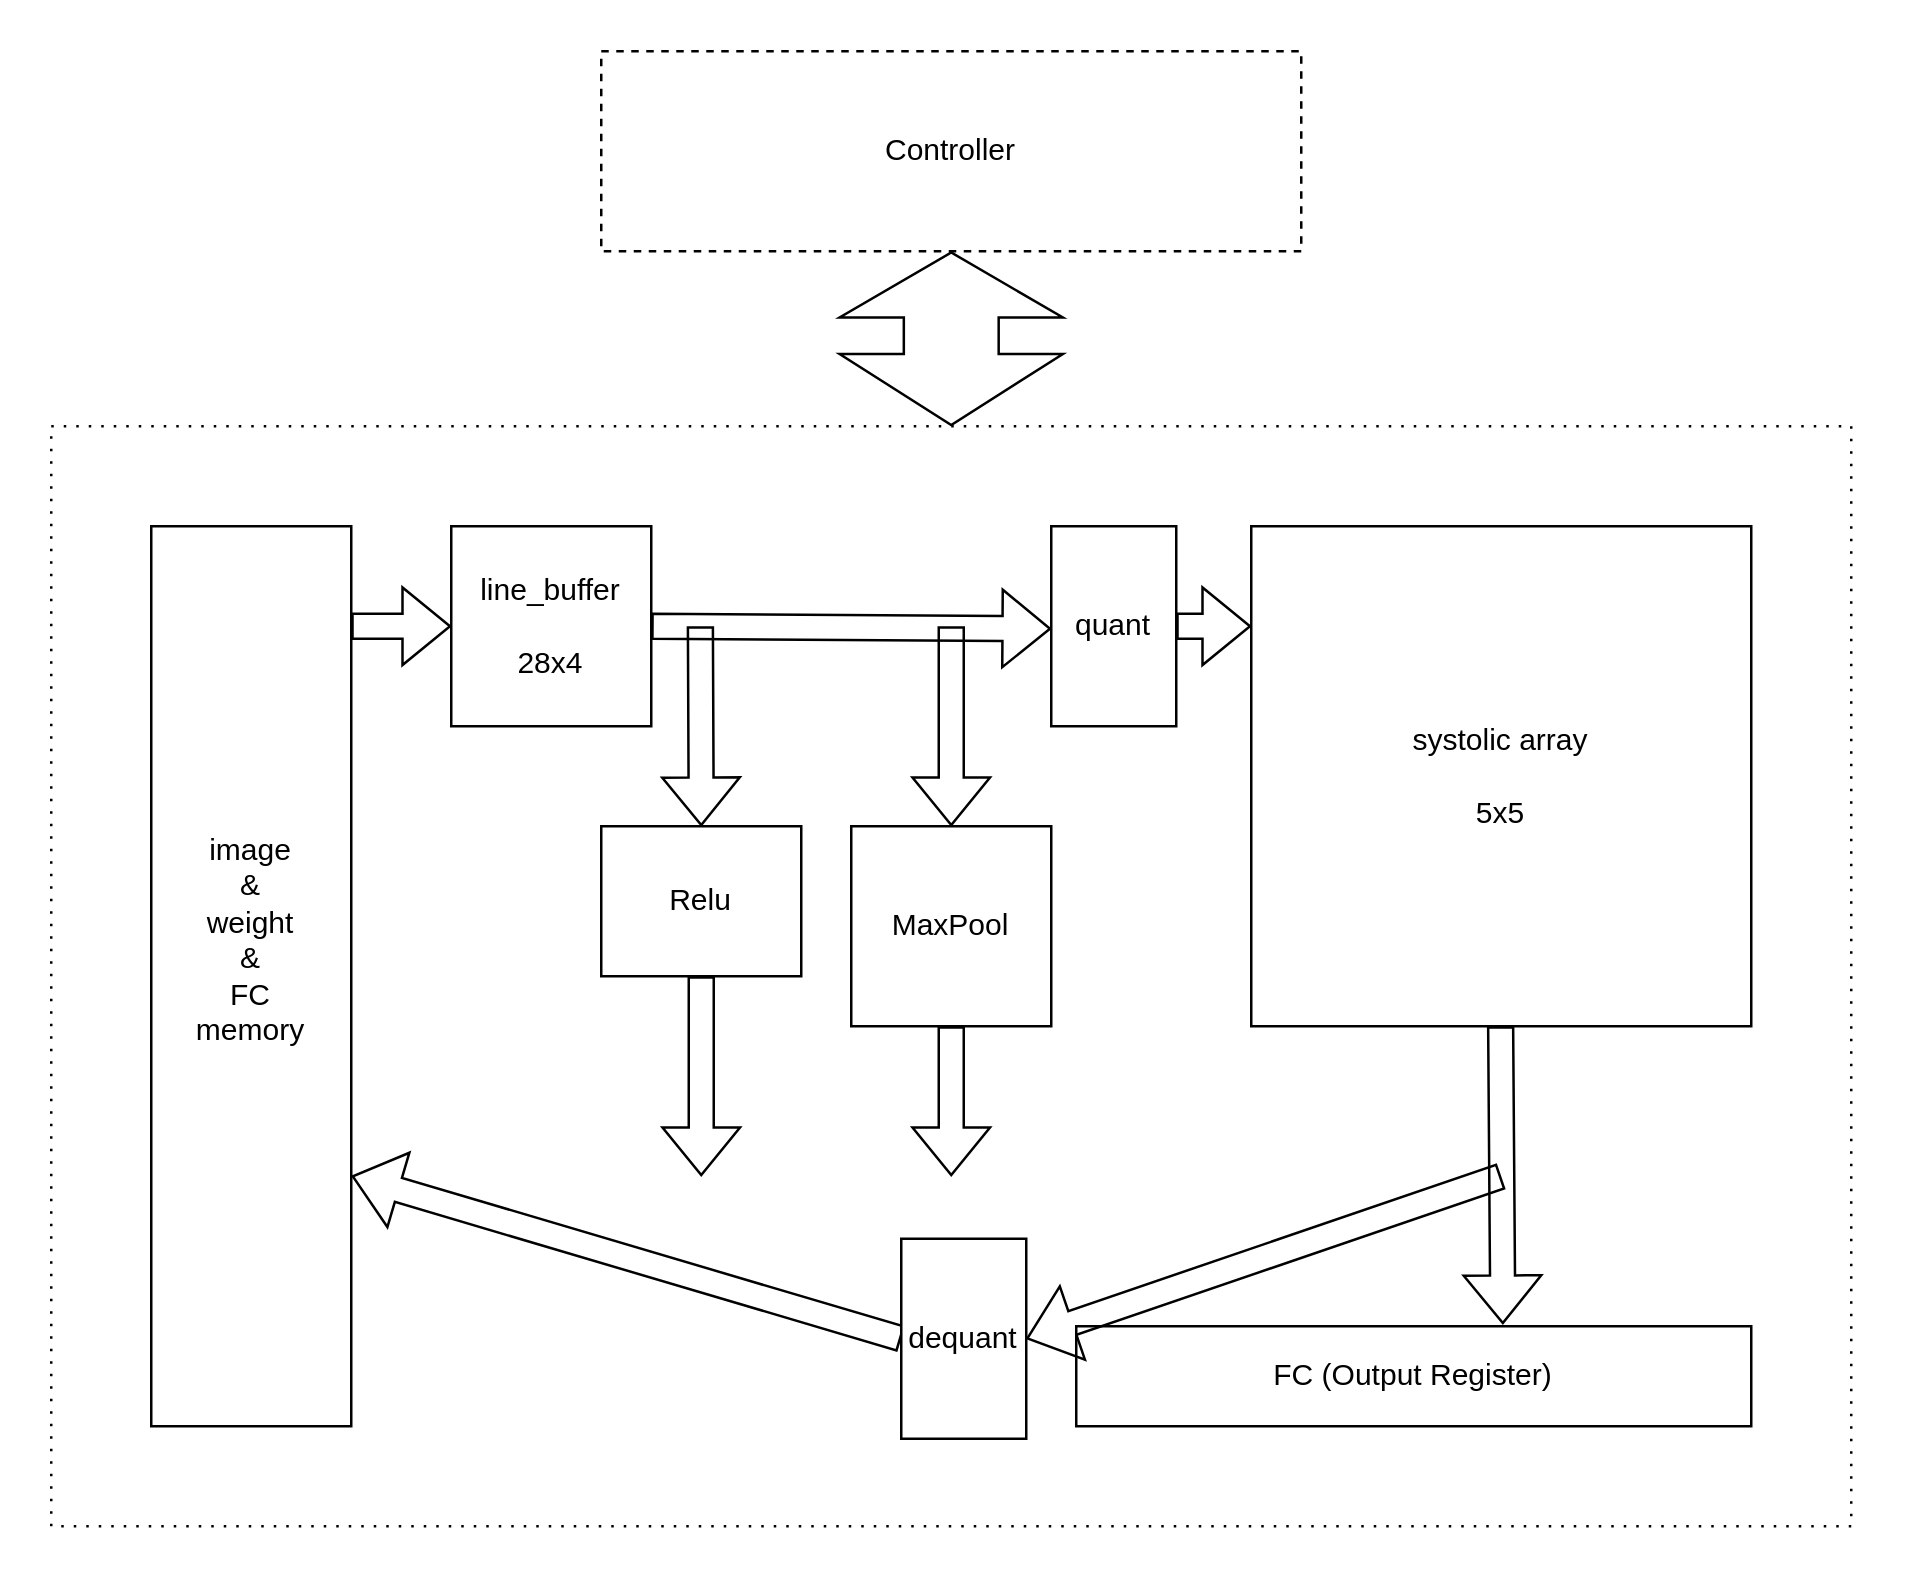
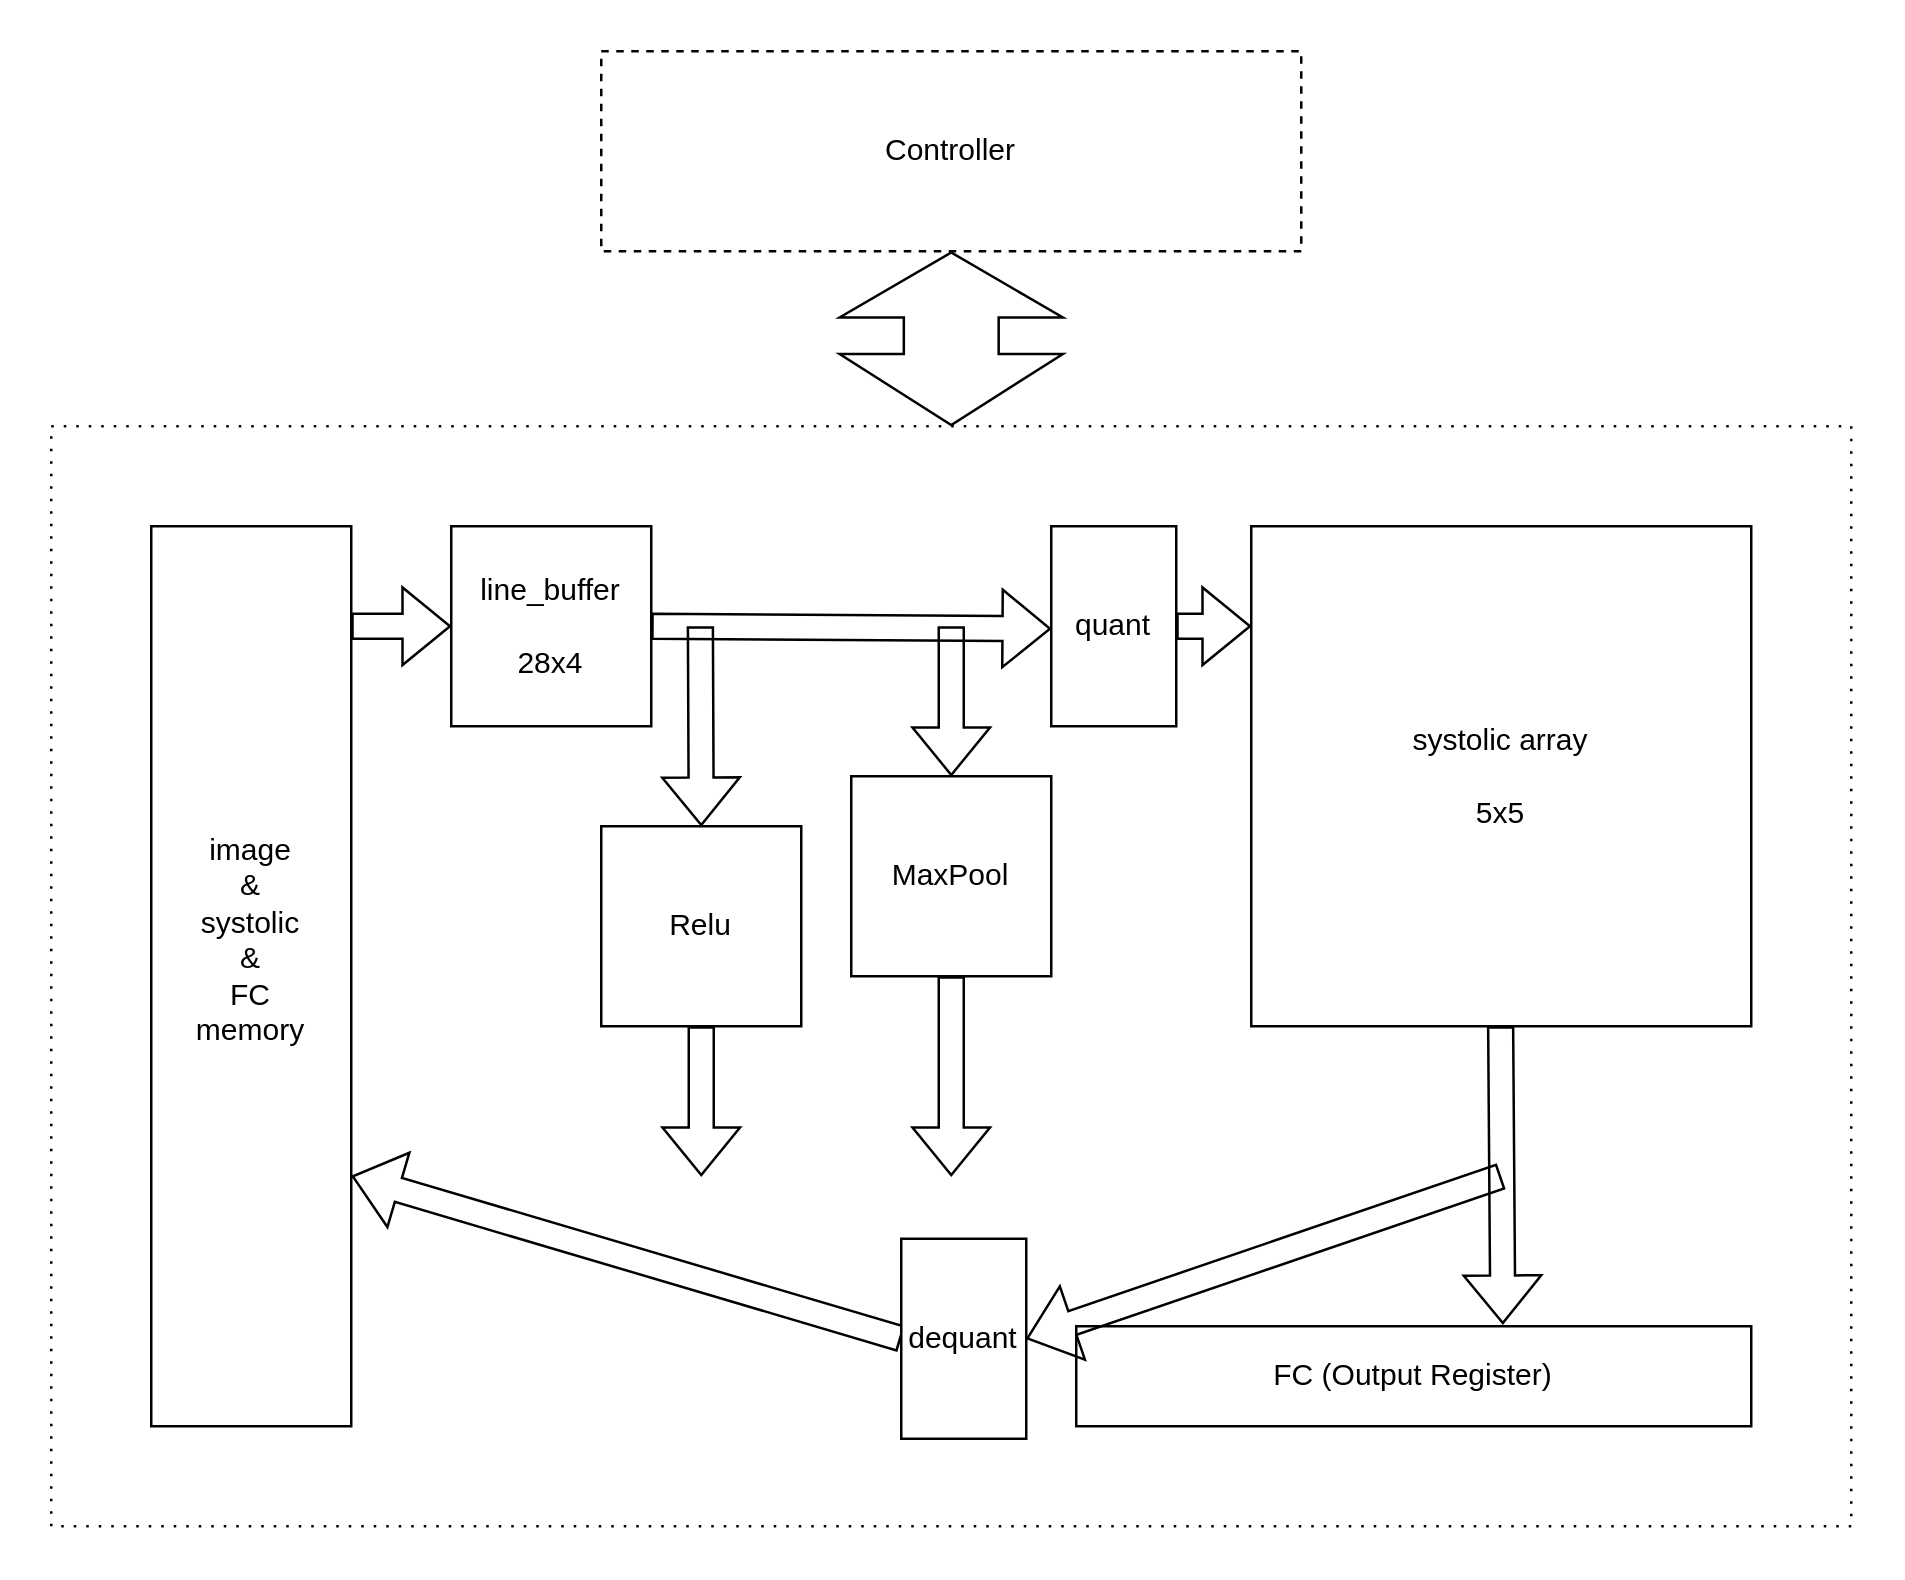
  <mxCell id="0" />
  <mxCell id="1" parent="0" />
  <mxCell id="2" value="" style="rounded=0;whiteSpace=wrap;html=1;dashed=1;dashPattern=1 4;" parent="1" vertex="1"><mxGeometry x="20" y="170" width="720" height="440" as="geometry" /></mxCell>
  <mxCell id="3" value="&lt;div&gt;systolic array&lt;/div&gt;&lt;div&gt;&lt;br&gt;&lt;/div&gt;&lt;div&gt;5x5&lt;/div&gt;" style="whiteSpace=wrap;html=1;aspect=fixed;" parent="1" vertex="1"><mxGeometry x="500" y="210" width="200" height="200" as="geometry" /></mxCell>
  <mxCell id="4" value="line_buffer&lt;div&gt;&lt;br&gt;&lt;/div&gt;&lt;div&gt;28x4&lt;/div&gt;" style="rounded=0;whiteSpace=wrap;html=1;" parent="1" vertex="1"><mxGeometry x="180" y="210" width="80" height="80" as="geometry" /></mxCell>
- <mxCell id="5" value="image&lt;div&gt;&amp;amp;&lt;/div&gt;&lt;div&gt;weight&lt;/div&gt;&lt;div&gt;&amp;amp;&lt;/div&gt;&lt;div&gt;FC&lt;/div&gt;&lt;div&gt;memory&lt;/div&gt;&lt;div&gt;&lt;br&gt;&lt;/div&gt;&lt;div&gt;&lt;br&gt;&lt;/div&gt;" style="rounded=0;whiteSpace=wrap;html=1;" parent="1" vertex="1"><mxGeometry x="60" y="210" width="80" height="360" as="geometry" /></mxCell>
- <mxCell id="6" value="MaxPool" style="whiteSpace=wrap;html=1;aspect=fixed;" parent="1" vertex="1"><mxGeometry x="340" y="330" width="80" height="80" as="geometry" /></mxCell>
+ <mxCell id="5" value="image&lt;div&gt;&amp;amp;&lt;/div&gt;&lt;div&gt;systolic&lt;/div&gt;&lt;div&gt;&amp;amp;&lt;/div&gt;&lt;div&gt;FC&lt;/div&gt;&lt;div&gt;memory&lt;/div&gt;&lt;div&gt;&lt;br&gt;&lt;/div&gt;&lt;div&gt;&lt;br&gt;&lt;/div&gt;" style="rounded=0;whiteSpace=wrap;html=1;" parent="1" vertex="1"><mxGeometry x="60" y="210" width="80" height="360" as="geometry" /></mxCell>
+ <mxCell id="6" value="MaxPool" style="whiteSpace=wrap;html=1;aspect=fixed;" parent="1" vertex="1"><mxGeometry x="340" y="310" width="80" height="80" as="geometry" /></mxCell>
  <mxCell id="7" value="FC (Output Register)" style="rounded=0;whiteSpace=wrap;html=1;" parent="1" vertex="1"><mxGeometry x="430" y="530" width="270" height="40" as="geometry" /></mxCell>
  <mxCell id="8" value="" style="shape=flexArrow;endArrow=classic;html=1;rounded=0;entryX=0;entryY=0.5;entryDx=0;entryDy=0;" parent="1" target="4" edge="1"><mxGeometry width="50" height="50" relative="1" as="geometry"><mxPoint x="140" y="250" as="sourcePoint" /><mxPoint x="190" y="200" as="targetPoint" /></mxGeometry></mxCell>
  <mxCell id="9" value="" style="shape=flexArrow;endArrow=classic;html=1;rounded=0;exitX=1;exitY=0.5;exitDx=0;exitDy=0;" parent="1" source="4" edge="1"><mxGeometry width="50" height="50" relative="1" as="geometry"><mxPoint x="340" y="250" as="sourcePoint" /><mxPoint x="420" y="251" as="targetPoint" /></mxGeometry></mxCell>
  <mxCell id="10" value="" style="shape=flexArrow;endArrow=classic;html=1;rounded=0;entryX=0.5;entryY=0;entryDx=0;entryDy=0;" parent="1" target="6" edge="1"><mxGeometry width="50" height="50" relative="1" as="geometry"><mxPoint x="380" y="250" as="sourcePoint" /><mxPoint x="430" y="200" as="targetPoint" /></mxGeometry></mxCell>
  <mxCell id="11" value="" style="shape=flexArrow;endArrow=classic;html=1;rounded=0;entryX=1.002;entryY=0.722;entryDx=0;entryDy=0;exitX=0;exitY=0.5;exitDx=0;exitDy=0;entryPerimeter=0;" parent="1" target="5" edge="1" source="21"><mxGeometry width="50" height="50" relative="1" as="geometry"><mxPoint x="430" y="450" as="sourcePoint" /><mxPoint x="285" y="370" as="targetPoint" /></mxGeometry></mxCell>
  <mxCell id="12" value="" style="shape=flexArrow;endArrow=classic;html=1;rounded=0;exitX=0.5;exitY=1;exitDx=0;exitDy=0;" parent="1" edge="1" source="6"><mxGeometry width="50" height="50" relative="1" as="geometry"><mxPoint x="379.76" y="410" as="sourcePoint" /><mxPoint x="380" y="470" as="targetPoint" /></mxGeometry></mxCell>
  <mxCell id="13" value="" style="shape=flexArrow;endArrow=classic;html=1;rounded=0;entryX=0.632;entryY=-0.02;entryDx=0;entryDy=0;entryPerimeter=0;" parent="1" target="7" edge="1"><mxGeometry width="50" height="50" relative="1" as="geometry"><mxPoint x="599.76" y="410" as="sourcePoint" /><mxPoint x="599.76" y="450" as="targetPoint" /></mxGeometry></mxCell>
- <mxCell id="14" value="Relu" style="whiteSpace=wrap;html=1;aspect=fixed;" parent="1" vertex="1"><mxGeometry x="240" y="330" width="80" height="60" as="geometry" /></mxCell>
+ <mxCell id="14" value="Relu" style="whiteSpace=wrap;html=1;aspect=fixed;" parent="1" vertex="1"><mxGeometry x="240" y="330" width="80" height="80" as="geometry" /></mxCell>
  <mxCell id="15" value="" style="shape=flexArrow;endArrow=classic;html=1;rounded=0;entryX=0.5;entryY=0;entryDx=0;entryDy=0;" parent="1" edge="1" target="14"><mxGeometry width="50" height="50" relative="1" as="geometry"><mxPoint x="279.66" y="250" as="sourcePoint" /><mxPoint x="280" y="320" as="targetPoint" /></mxGeometry></mxCell>
  <mxCell id="16" value="" style="shape=flexArrow;endArrow=classic;html=1;rounded=0;exitX=0.5;exitY=1;exitDx=0;exitDy=0;" parent="1" edge="1" source="14"><mxGeometry width="50" height="50" relative="1" as="geometry"><mxPoint x="279.66" y="410" as="sourcePoint" /><mxPoint x="280" y="470" as="targetPoint" /></mxGeometry></mxCell>
  <mxCell id="17" value="Controller" style="rounded=0;whiteSpace=wrap;html=1;dashed=1;" parent="1" vertex="1"><mxGeometry x="240" y="20" width="280" height="80" as="geometry" /></mxCell>
  <mxCell id="18" value="" style="shape=flexArrow;endArrow=classic;startArrow=classic;html=1;rounded=0;entryX=0.5;entryY=1;entryDx=0;entryDy=0;width=37.931;startSize=9.138;startWidth=50.392;endWidth=50.392;endSize=8.333;" parent="1" target="17" edge="1"><mxGeometry width="100" height="100" relative="1" as="geometry"><mxPoint x="380" y="170" as="sourcePoint" /><mxPoint x="540" y="80" as="targetPoint" /></mxGeometry></mxCell>
  <mxCell id="19" value="quant" style="rounded=0;whiteSpace=wrap;html=1;" vertex="1" parent="1"><mxGeometry x="420" y="210" width="50" height="80" as="geometry" /></mxCell>
  <mxCell id="20" value="" style="shape=flexArrow;endArrow=classic;html=1;rounded=0;" edge="1" parent="1"><mxGeometry width="50" height="50" relative="1" as="geometry"><mxPoint x="470" y="250" as="sourcePoint" /><mxPoint x="500" y="250" as="targetPoint" /></mxGeometry></mxCell>
  <mxCell id="21" value="dequant" style="rounded=0;whiteSpace=wrap;html=1;" vertex="1" parent="1"><mxGeometry x="360" y="495" width="50" height="80" as="geometry" /></mxCell>
  <mxCell id="22" value="" style="shape=flexArrow;endArrow=classic;html=1;rounded=0;entryX=1;entryY=0.5;entryDx=0;entryDy=0;" edge="1" parent="1" target="21"><mxGeometry width="50" height="50" relative="1" as="geometry"><mxPoint x="600" y="470" as="sourcePoint" /><mxPoint x="480" y="449.71" as="targetPoint" /></mxGeometry></mxCell>
  <mxCell id="23" style="edgeStyle=orthogonalEdgeStyle;rounded=0;orthogonalLoop=1;jettySize=auto;html=1;exitX=0.5;exitY=1;exitDx=0;exitDy=0;" edge="1" parent="1" source="2" target="2"><mxGeometry relative="1" as="geometry" /></mxCell>
